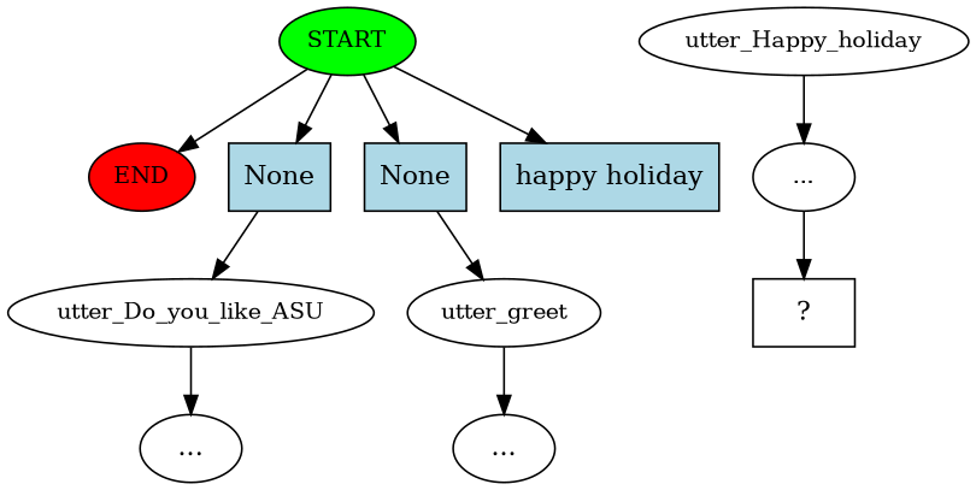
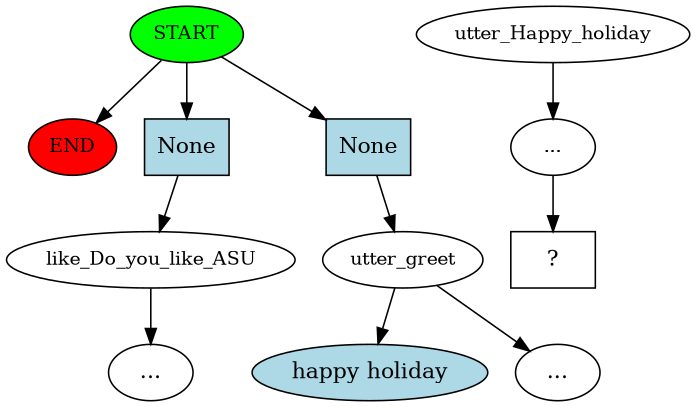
  digraph {
    n1 [fillcolor=green fontsize=12 label=START style=filled]
    n2 [fillcolor=red fontsize=12 label=END style=filled]
    n3 [fillcolor=lightblue label=None shape=rect style=filled]
    n4 [fillcolor=lightblue label=None shape=rect style=filled]
-   n5 [fillcolor=lightblue label="happy holiday" shape=rect style=filled]
-   n6 [fontsize=12 label=utter_Do_you_like_ASU]
+   n5 [fillcolor=lightblue label="happy holiday" shape=ellipse style=filled]
+   n6 [fontsize=12 label=like_Do_you_like_ASU]
    n7 [fontsize=12 label=utter_greet]
    n8 [label="..."]
    n9 [label="..."]
    n10 [fontsize=12 label=utter_Happy_holiday]
    n11 [fontsize=12 label="..."]
    n12 [label="  ?  " shape=rect]
    n1 -> n2
    n1 -> n3
    n1 -> n4
-   n1 -> n5
+   n7 -> n5
    n3 -> n6
    n4 -> n7
    n6 -> n8
    n7 -> n9
    n10 -> n11
    n11 -> n12
  }
